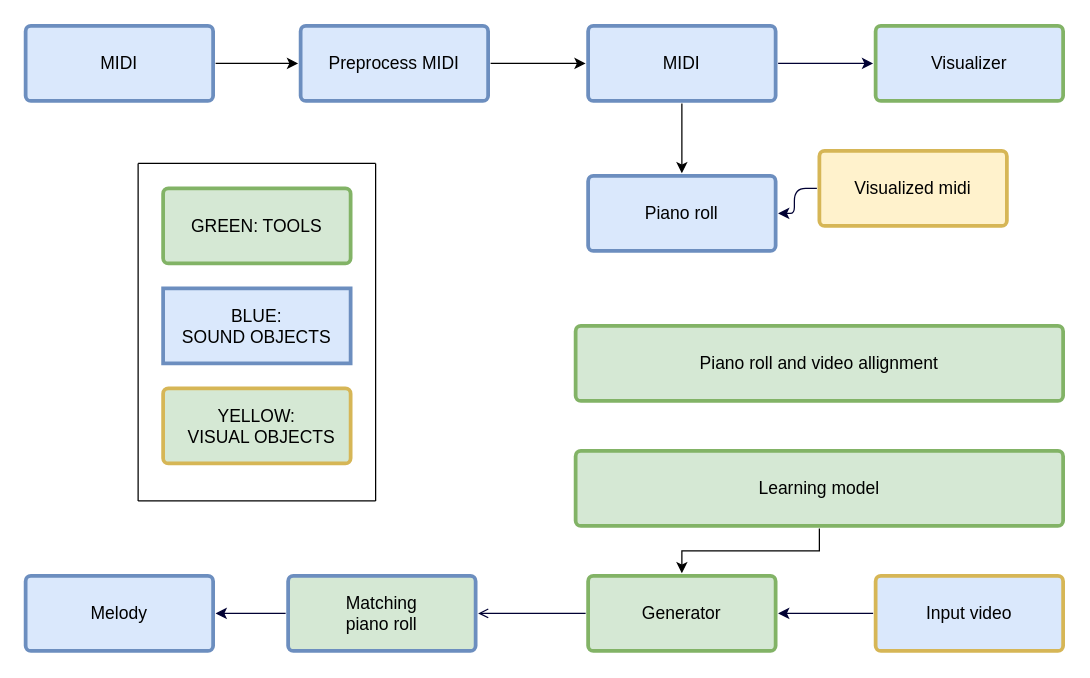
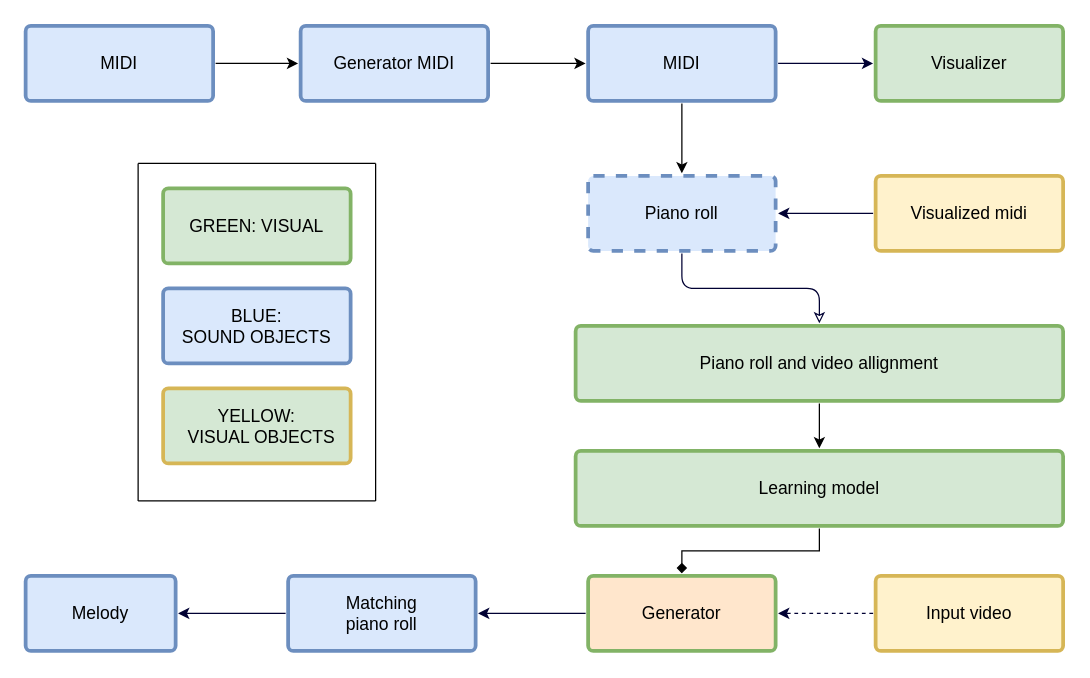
  <mxCell id="0" />
  <mxCell id="1" parent="0" />
  <mxCell id="2" value="" style="edgeStyle=orthogonalEdgeStyle;rounded=0;orthogonalLoop=1;jettySize=auto;html=1;" parent="1" source="3" target="5" edge="1"><mxGeometry relative="1" as="geometry" /></mxCell>
  <mxCell id="3" value="&lt;div&gt;MIDI&lt;/div&gt;" style="rounded=1;whiteSpace=wrap;html=1;shadow=0;labelBackgroundColor=none;strokeColor=#6c8ebf;strokeWidth=3;fillColor=#dae8fc;fontFamily=Helvetica;fontSize=14;align=center;spacing=5;arcSize=7;perimeterSpacing=2;" parent="1" vertex="1"><mxGeometry x="20" y="20" width="150" height="60" as="geometry" /></mxCell>
  <mxCell id="4" value="" style="edgeStyle=orthogonalEdgeStyle;rounded=0;orthogonalLoop=1;jettySize=auto;html=1;" parent="1" source="5" target="8" edge="1"><mxGeometry relative="1" as="geometry" /></mxCell>
- <mxCell id="5" value="Preprocess MIDI" style="rounded=1;whiteSpace=wrap;html=1;shadow=0;labelBackgroundColor=none;strokeColor=#6c8ebf;strokeWidth=3;fillColor=#dae8fc;fontFamily=Helvetica;fontSize=14;align=center;spacing=5;fontStyle=0;arcSize=7;perimeterSpacing=2;" parent="1" vertex="1"><mxGeometry x="240" y="20" width="150" height="60" as="geometry" /></mxCell>
+ <mxCell id="5" value="Generator MIDI" style="rounded=1;whiteSpace=wrap;html=1;shadow=0;labelBackgroundColor=none;strokeColor=#6c8ebf;strokeWidth=3;fillColor=#dae8fc;fontFamily=Helvetica;fontSize=14;align=center;spacing=5;fontStyle=0;arcSize=7;perimeterSpacing=2;" parent="1" vertex="1"><mxGeometry x="240" y="20" width="150" height="60" as="geometry" /></mxCell>
  <mxCell id="6" value="" style="edgeStyle=orthogonalEdgeStyle;rounded=0;orthogonalLoop=1;jettySize=auto;html=1;" parent="1" source="8" target="10" edge="1"><mxGeometry relative="1" as="geometry" /></mxCell>
  <mxCell id="7" value="" style="edgeStyle=orthogonalEdgeStyle;rounded=1;orthogonalLoop=1;jettySize=auto;html=1;endArrow=classic;endFill=1;strokeColor=#000033;" parent="1" source="8" target="11" edge="1"><mxGeometry relative="1" as="geometry" /></mxCell>
  <mxCell id="8" value="&lt;div&gt;MIDI&lt;/div&gt;" style="rounded=1;whiteSpace=wrap;html=1;shadow=0;labelBackgroundColor=none;strokeColor=#6c8ebf;strokeWidth=3;fillColor=#dae8fc;fontFamily=Helvetica;fontSize=14;align=center;spacing=5;arcSize=7;perimeterSpacing=2;" parent="1" vertex="1"><mxGeometry x="470" y="20" width="150" height="60" as="geometry" /></mxCell>
- <mxCell id="10" value="&lt;div&gt;Piano roll&lt;/div&gt;" style="rounded=1;whiteSpace=wrap;html=1;shadow=0;labelBackgroundColor=none;strokeColor=#6c8ebf;strokeWidth=3;fillColor=#dae8fc;fontFamily=Helvetica;fontSize=14;align=center;spacing=5;arcSize=7;perimeterSpacing=2;" parent="1" vertex="1"><mxGeometry x="470" y="140" width="150" height="60" as="geometry" /></mxCell>
- <mxCell id="11" value="&lt;div&gt;Visualizer&lt;/div&gt;" style="rounded=1;whiteSpace=wrap;html=1;shadow=0;labelBackgroundColor=none;strokeColor=#82b366;strokeWidth=3;fillColor=#dae8fc;fontFamily=Helvetica;fontSize=14;align=center;spacing=5;arcSize=7;perimeterSpacing=2;" parent="1" vertex="1"><mxGeometry x="700" y="20" width="150" height="60" as="geometry" /></mxCell>
- <mxCell id="12" value="&lt;div&gt;BLUE:&lt;/div&gt;&lt;div&gt; SOUND OBJECTS&lt;/div&gt;" style="whiteSpace=wrap;html=1;shadow=0;labelBackgroundColor=none;strokeColor=#6c8ebf;strokeWidth=3;fillColor=#dae8fc;fontFamily=Helvetica;fontSize=14;align=center;spacing=5;arcSize=7;perimeterSpacing=2;rounded=0;" parent="1" vertex="1"><mxGeometry x="130" y="230" width="150" height="60" as="geometry" /></mxCell>
- <mxCell id="13" value="&lt;div&gt;GREEN: TOOLS&lt;/div&gt;" style="rounded=1;whiteSpace=wrap;html=1;shadow=0;labelBackgroundColor=none;strokeColor=#82b366;strokeWidth=3;fillColor=#d5e8d4;fontFamily=Helvetica;fontSize=14;align=center;spacing=5;arcSize=7;perimeterSpacing=2;" parent="1" vertex="1"><mxGeometry x="130" y="150" width="150" height="60" as="geometry" /></mxCell>
+ <mxCell id="9" style="edgeStyle=orthogonalEdgeStyle;rounded=1;orthogonalLoop=1;jettySize=auto;html=1;endArrow=classic;endFill=0;strokeColor=#000033;" parent="1" source="10" target="18" edge="1"><mxGeometry relative="1" as="geometry" /></mxCell>
+ <mxCell id="10" value="&lt;div&gt;Piano roll&lt;/div&gt;" style="rounded=1;whiteSpace=wrap;html=1;shadow=0;labelBackgroundColor=none;strokeColor=#6c8ebf;strokeWidth=3;fillColor=#dae8fc;fontFamily=Helvetica;fontSize=14;align=center;spacing=5;arcSize=7;perimeterSpacing=2;dashed=1;" parent="1" vertex="1"><mxGeometry x="470" y="140" width="150" height="60" as="geometry" /></mxCell>
+ <mxCell id="11" value="&lt;div&gt;Visualizer&lt;/div&gt;" style="rounded=1;whiteSpace=wrap;html=1;shadow=0;labelBackgroundColor=none;strokeColor=#82b366;strokeWidth=3;fillColor=#d5e8d4;fontFamily=Helvetica;fontSize=14;align=center;spacing=5;arcSize=7;perimeterSpacing=2;" parent="1" vertex="1"><mxGeometry x="700" y="20" width="150" height="60" as="geometry" /></mxCell>
+ <mxCell id="12" value="&lt;div&gt;BLUE:&lt;/div&gt;&lt;div&gt; SOUND OBJECTS&lt;/div&gt;" style="rounded=1;whiteSpace=wrap;html=1;shadow=0;labelBackgroundColor=none;strokeColor=#6c8ebf;strokeWidth=3;fillColor=#dae8fc;fontFamily=Helvetica;fontSize=14;align=center;spacing=5;arcSize=7;perimeterSpacing=2;" parent="1" vertex="1"><mxGeometry x="130" y="230" width="150" height="60" as="geometry" /></mxCell>
+ <mxCell id="13" value="&lt;div&gt;GREEN: VISUAL&lt;/div&gt;" style="rounded=1;whiteSpace=wrap;html=1;shadow=0;labelBackgroundColor=none;strokeColor=#82b366;strokeWidth=3;fillColor=#d5e8d4;fontFamily=Helvetica;fontSize=14;align=center;spacing=5;arcSize=7;perimeterSpacing=2;" parent="1" vertex="1"><mxGeometry x="130" y="150" width="150" height="60" as="geometry" /></mxCell>
  <mxCell id="14" value="" style="edgeStyle=orthogonalEdgeStyle;rounded=1;orthogonalLoop=1;jettySize=auto;html=1;endArrow=classic;endFill=1;strokeColor=#000033;" parent="1" source="15" target="10" edge="1"><mxGeometry relative="1" as="geometry" /></mxCell>
- <mxCell id="15" value="Visualized midi" style="rounded=1;whiteSpace=wrap;html=1;shadow=0;labelBackgroundColor=none;strokeColor=#d6b656;strokeWidth=3;fillColor=#fff2cc;fontFamily=Helvetica;fontSize=14;align=center;spacing=5;arcSize=7;perimeterSpacing=2;" parent="1" vertex="1"><mxGeometry x="655" y="120" width="150" height="60" as="geometry" /></mxCell>
+ <mxCell id="15" value="Visualized midi" style="rounded=1;whiteSpace=wrap;html=1;shadow=0;labelBackgroundColor=none;strokeColor=#d6b656;strokeWidth=3;fillColor=#fff2cc;fontFamily=Helvetica;fontSize=14;align=center;spacing=5;arcSize=7;perimeterSpacing=2;" parent="1" vertex="1"><mxGeometry x="700" y="140" width="150" height="60" as="geometry" /></mxCell>
  <mxCell id="16" value="&lt;div&gt;YELLOW:&lt;/div&gt;&lt;div&gt;&amp;nbsp; VISUAL OBJECTS&lt;/div&gt;" style="rounded=1;whiteSpace=wrap;html=1;shadow=0;labelBackgroundColor=none;strokeColor=#d6b656;strokeWidth=3;fillColor=#d5e8d4;fontFamily=Helvetica;fontSize=14;align=center;spacing=5;arcSize=7;perimeterSpacing=2;" parent="1" vertex="1"><mxGeometry x="130" y="310" width="150" height="60" as="geometry" /></mxCell>
+ <mxCell id="17" value="" style="edgeStyle=orthogonalEdgeStyle;rounded=0;orthogonalLoop=1;jettySize=auto;html=1;" edge="1" parent="1" source="18" target="27"><mxGeometry relative="1" as="geometry" /></mxCell>
  <mxCell id="18" value="Piano roll and video allignment" style="rounded=1;whiteSpace=wrap;html=1;shadow=0;labelBackgroundColor=none;strokeColor=#82b366;strokeWidth=3;fillColor=#d5e8d4;fontFamily=Helvetica;fontSize=14;align=center;spacing=5;arcSize=7;perimeterSpacing=2;" parent="1" vertex="1"><mxGeometry x="460" y="260" width="390" height="60" as="geometry" /></mxCell>
- <mxCell id="19" value="" style="edgeStyle=orthogonalEdgeStyle;rounded=1;orthogonalLoop=1;jettySize=auto;html=1;endArrow=open;endFill=1;strokeColor=#000033;" parent="1" source="20" target="24" edge="1"><mxGeometry relative="1" as="geometry" /></mxCell>
- <mxCell id="20" value="&lt;div&gt;Generator&lt;/div&gt;" style="rounded=1;whiteSpace=wrap;html=1;shadow=0;labelBackgroundColor=none;strokeColor=#82b366;strokeWidth=3;fillColor=#d5e8d4;fontFamily=Helvetica;fontSize=14;align=center;spacing=5;arcSize=7;perimeterSpacing=2;" parent="1" vertex="1"><mxGeometry x="470" y="460" width="150" height="60" as="geometry" /></mxCell>
- <mxCell id="21" value="" style="edgeStyle=orthogonalEdgeStyle;rounded=1;orthogonalLoop=1;jettySize=auto;html=1;endArrow=classic;endFill=1;strokeColor=#000033;" parent="1" source="22" target="20" edge="1"><mxGeometry relative="1" as="geometry" /></mxCell>
- <mxCell id="22" value="&lt;div&gt;Input video&lt;/div&gt;" style="rounded=1;whiteSpace=wrap;html=1;shadow=0;labelBackgroundColor=none;strokeColor=#d6b656;strokeWidth=3;fillColor=#dae8fc;fontFamily=Helvetica;fontSize=14;align=center;spacing=5;arcSize=7;perimeterSpacing=2;" parent="1" vertex="1"><mxGeometry x="700" y="460" width="150" height="60" as="geometry" /></mxCell>
+ <mxCell id="19" value="" style="edgeStyle=orthogonalEdgeStyle;rounded=1;orthogonalLoop=1;jettySize=auto;html=1;endArrow=classic;endFill=1;strokeColor=#000033;" parent="1" source="20" target="24" edge="1"><mxGeometry relative="1" as="geometry" /></mxCell>
+ <mxCell id="20" value="&lt;div&gt;Generator&lt;/div&gt;" style="rounded=1;whiteSpace=wrap;html=1;shadow=0;labelBackgroundColor=none;strokeColor=#82b366;strokeWidth=3;fillColor=#ffe6cc;fontFamily=Helvetica;fontSize=14;align=center;spacing=5;arcSize=7;perimeterSpacing=2;" parent="1" vertex="1"><mxGeometry x="470" y="460" width="150" height="60" as="geometry" /></mxCell>
+ <mxCell id="21" value="" style="edgeStyle=orthogonalEdgeStyle;rounded=1;orthogonalLoop=1;jettySize=auto;html=1;endArrow=classic;endFill=1;strokeColor=#000033;dashed=1;" parent="1" source="22" target="20" edge="1"><mxGeometry relative="1" as="geometry" /></mxCell>
+ <mxCell id="22" value="&lt;div&gt;Input video&lt;/div&gt;" style="rounded=1;whiteSpace=wrap;html=1;shadow=0;labelBackgroundColor=none;strokeColor=#d6b656;strokeWidth=3;fillColor=#fff2cc;fontFamily=Helvetica;fontSize=14;align=center;spacing=5;arcSize=7;perimeterSpacing=2;" parent="1" vertex="1"><mxGeometry x="700" y="460" width="150" height="60" as="geometry" /></mxCell>
  <mxCell id="23" value="" style="edgeStyle=orthogonalEdgeStyle;rounded=1;orthogonalLoop=1;jettySize=auto;html=1;endArrow=classic;endFill=1;strokeColor=#000033;" parent="1" source="24" target="25" edge="1"><mxGeometry relative="1" as="geometry" /></mxCell>
- <mxCell id="24" value="Matching&lt;br&gt;&lt;div&gt;piano roll&lt;/div&gt;" style="rounded=1;whiteSpace=wrap;html=1;shadow=0;labelBackgroundColor=none;strokeColor=#6c8ebf;strokeWidth=3;fillColor=#d5e8d4;fontFamily=Helvetica;fontSize=14;align=center;spacing=5;arcSize=7;perimeterSpacing=2;" parent="1" vertex="1"><mxGeometry x="230" y="460" width="150" height="60" as="geometry" /></mxCell>
- <mxCell id="25" value="&lt;div&gt;Melody&lt;/div&gt;" style="rounded=1;whiteSpace=wrap;html=1;shadow=0;labelBackgroundColor=none;strokeColor=#6c8ebf;strokeWidth=3;fillColor=#dae8fc;fontFamily=Helvetica;fontSize=14;align=center;spacing=5;arcSize=7;perimeterSpacing=2;" parent="1" vertex="1"><mxGeometry x="20" y="460" width="150" height="60" as="geometry" /></mxCell>
- <mxCell id="26" style="edgeStyle=orthogonalEdgeStyle;rounded=0;orthogonalLoop=1;jettySize=auto;html=1;" edge="1" parent="1" source="27" target="20"><mxGeometry relative="1" as="geometry" /></mxCell>
+ <mxCell id="24" value="Matching&lt;br&gt;&lt;div&gt;piano roll&lt;/div&gt;" style="rounded=1;whiteSpace=wrap;html=1;shadow=0;labelBackgroundColor=none;strokeColor=#6c8ebf;strokeWidth=3;fillColor=#dae8fc;fontFamily=Helvetica;fontSize=14;align=center;spacing=5;arcSize=7;perimeterSpacing=2;" parent="1" vertex="1"><mxGeometry x="230" y="460" width="150" height="60" as="geometry" /></mxCell>
+ <mxCell id="25" value="&lt;div&gt;Melody&lt;/div&gt;" style="rounded=1;whiteSpace=wrap;html=1;shadow=0;labelBackgroundColor=none;strokeColor=#6c8ebf;strokeWidth=3;fillColor=#dae8fc;fontFamily=Helvetica;fontSize=14;align=center;spacing=5;arcSize=7;perimeterSpacing=2;" parent="1" vertex="1"><mxGeometry x="20" y="460" width="120" height="60" as="geometry" /></mxCell>
+ <mxCell id="26" style="edgeStyle=orthogonalEdgeStyle;rounded=0;orthogonalLoop=1;jettySize=auto;html=1;endArrow=diamond;" edge="1" parent="1" source="27" target="20"><mxGeometry relative="1" as="geometry" /></mxCell>
  <mxCell id="27" value="Learning model" style="rounded=1;whiteSpace=wrap;html=1;shadow=0;labelBackgroundColor=none;strokeColor=#82b366;strokeWidth=3;fillColor=#d5e8d4;fontFamily=Helvetica;fontSize=14;align=center;spacing=5;arcSize=7;perimeterSpacing=2;" vertex="1" parent="1"><mxGeometry x="460" y="360" width="390" height="60" as="geometry" /></mxCell>
  <mxCell id="28" value="" style="endArrow=none;html=1;" edge="1" parent="1"><mxGeometry width="50" height="50" relative="1" as="geometry"><mxPoint x="300" y="400" as="sourcePoint" /><mxPoint x="300" y="130" as="targetPoint" /></mxGeometry></mxCell>
  <mxCell id="29" value="" style="endArrow=none;html=1;" edge="1" parent="1"><mxGeometry width="50" height="50" relative="1" as="geometry"><mxPoint x="110" y="400" as="sourcePoint" /><mxPoint x="110" y="130" as="targetPoint" /></mxGeometry></mxCell>
  <mxCell id="30" value="" style="endArrow=none;html=1;" edge="1" parent="1"><mxGeometry width="50" height="50" relative="1" as="geometry"><mxPoint x="110" y="130" as="sourcePoint" /><mxPoint x="300" y="130" as="targetPoint" /></mxGeometry></mxCell>
  <mxCell id="31" value="" style="endArrow=none;html=1;" edge="1" parent="1"><mxGeometry width="50" height="50" relative="1" as="geometry"><mxPoint x="300" y="400" as="sourcePoint" /><mxPoint x="110" y="400" as="targetPoint" /></mxGeometry></mxCell>
